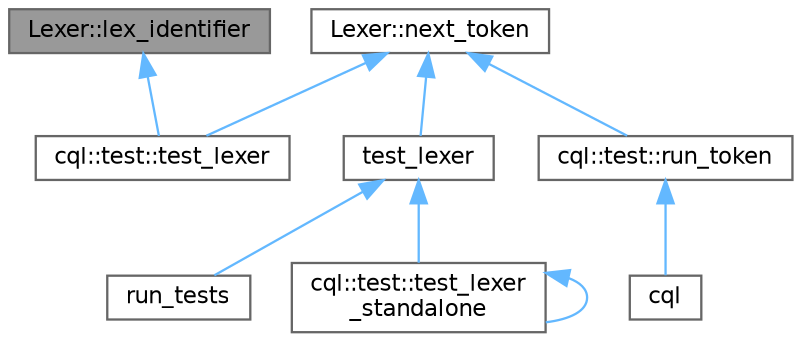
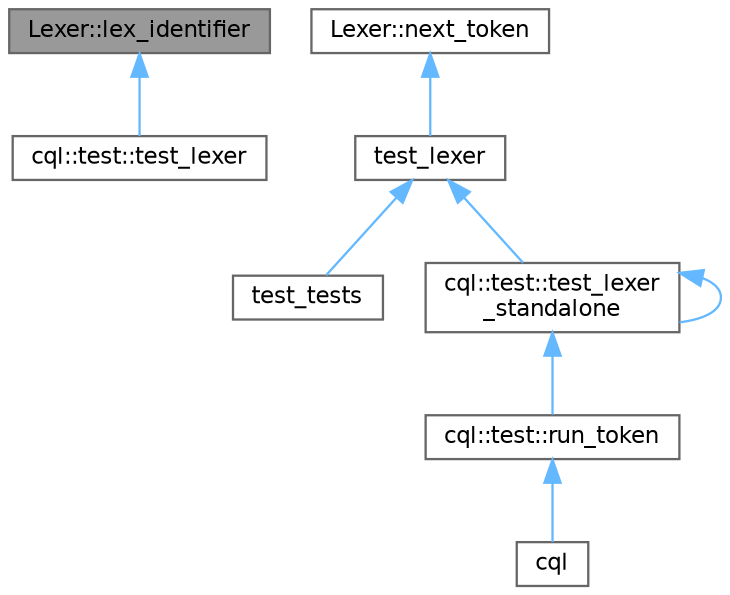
  digraph {
    rankdir=TB
    node [color=grey40 fillcolor=white fontname=Helvetica fontsize=10 shape=box style=filled]
    edge [color=steelblue1 dir=back fontname=Helvetica fontsize=10 labelfontname=Helvetica labelfontsize=10 style=solid]
    n1 [color=gray40 fillcolor=grey60 fontcolor=black height=0.2 label="Lexer::lex_identifier" width=0.4]
    n2 [height=0.2 label="cql::test::test_lexer" width=0.4]
    n3 [height=0.2 label="Lexer::next_token" width=0.4]
    n4 [height=0.2 label=test_lexer width=0.4]
-   n5 [height=0.2 label=run_tests width=0.4]
+   n5 [height=0.2 label=test_tests width=0.4]
    n6 [height=0.2 label="cql::test::test_lexer\l_standalone" width=0.4]
    n7 [height=0.2 label="cql::test::run_token" width=0.4]
    n8 [height=0.2 label=cql width=0.4]
    n1 -> n2
-   n3 -> n2
    n3 -> n4
    n4 -> n5
    n4 -> n6
    n6 -> n6
-   n3 -> n7
+   n6 -> n7
    n7 -> n8
  }
